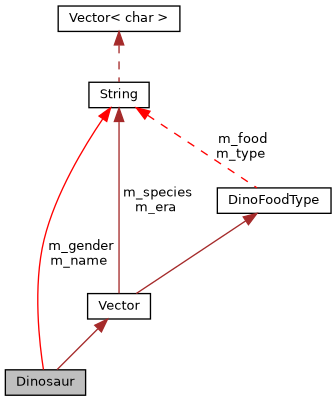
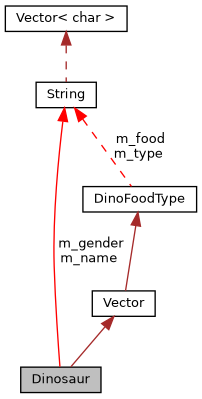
  digraph {
    node [color=black fillcolor=white fontname=Helvetica fontsize=10 shape=record style=filled]
    edge [color=brown dir=back fontname=Helvetica fontsize=10 labelfontname=Helvetica labelfontsize=10 style=solid]
    n1 [fillcolor=grey75 fontcolor=black height=0.2 label=Dinosaur width=0.4]
    n2 [height=0.2 label=Vector width=0.4]
    n3 [height=0.2 label=DinoFoodType width=0.4]
    n4 [height=0.2 label=String width=0.4]
    n5 [height=0.2 label="Vector\< char \>" width=0.4]
    n2 -> n1
    n3 -> n2
    n4 -> n1 [color=red label=" m_gender\nm_name"]
-   n4 -> n2 [label=" m_species\nm_era"]
    n4 -> n3 [color=red label=" m_food\nm_type" style=dashed]
    n5 -> n4 [style=dashed]
  }
